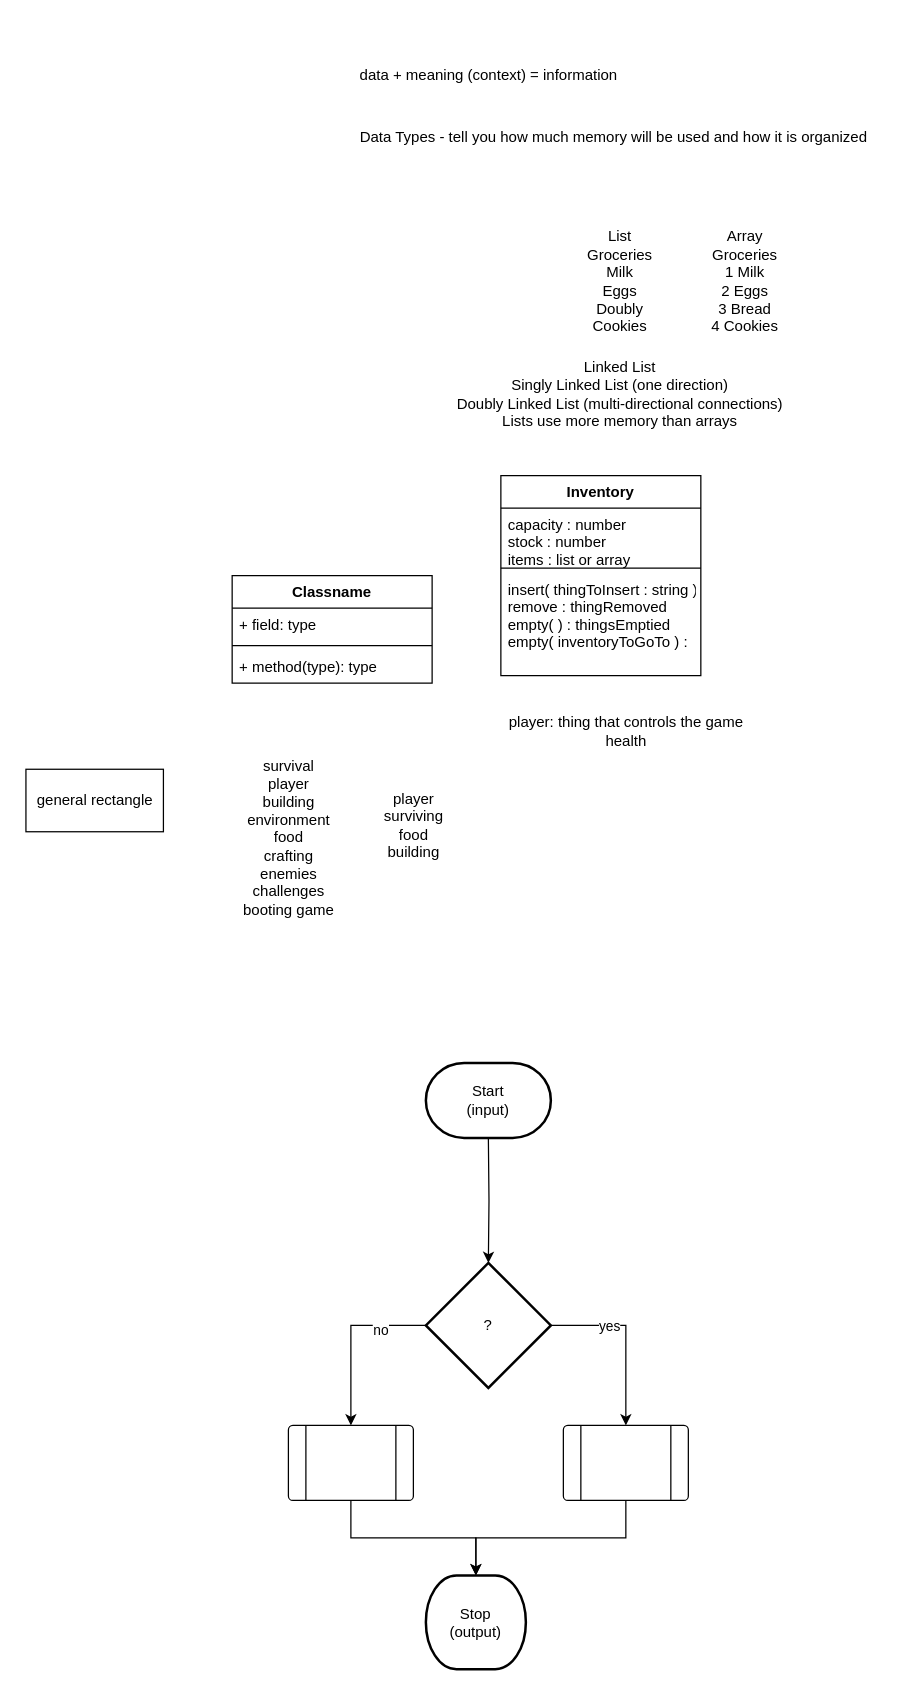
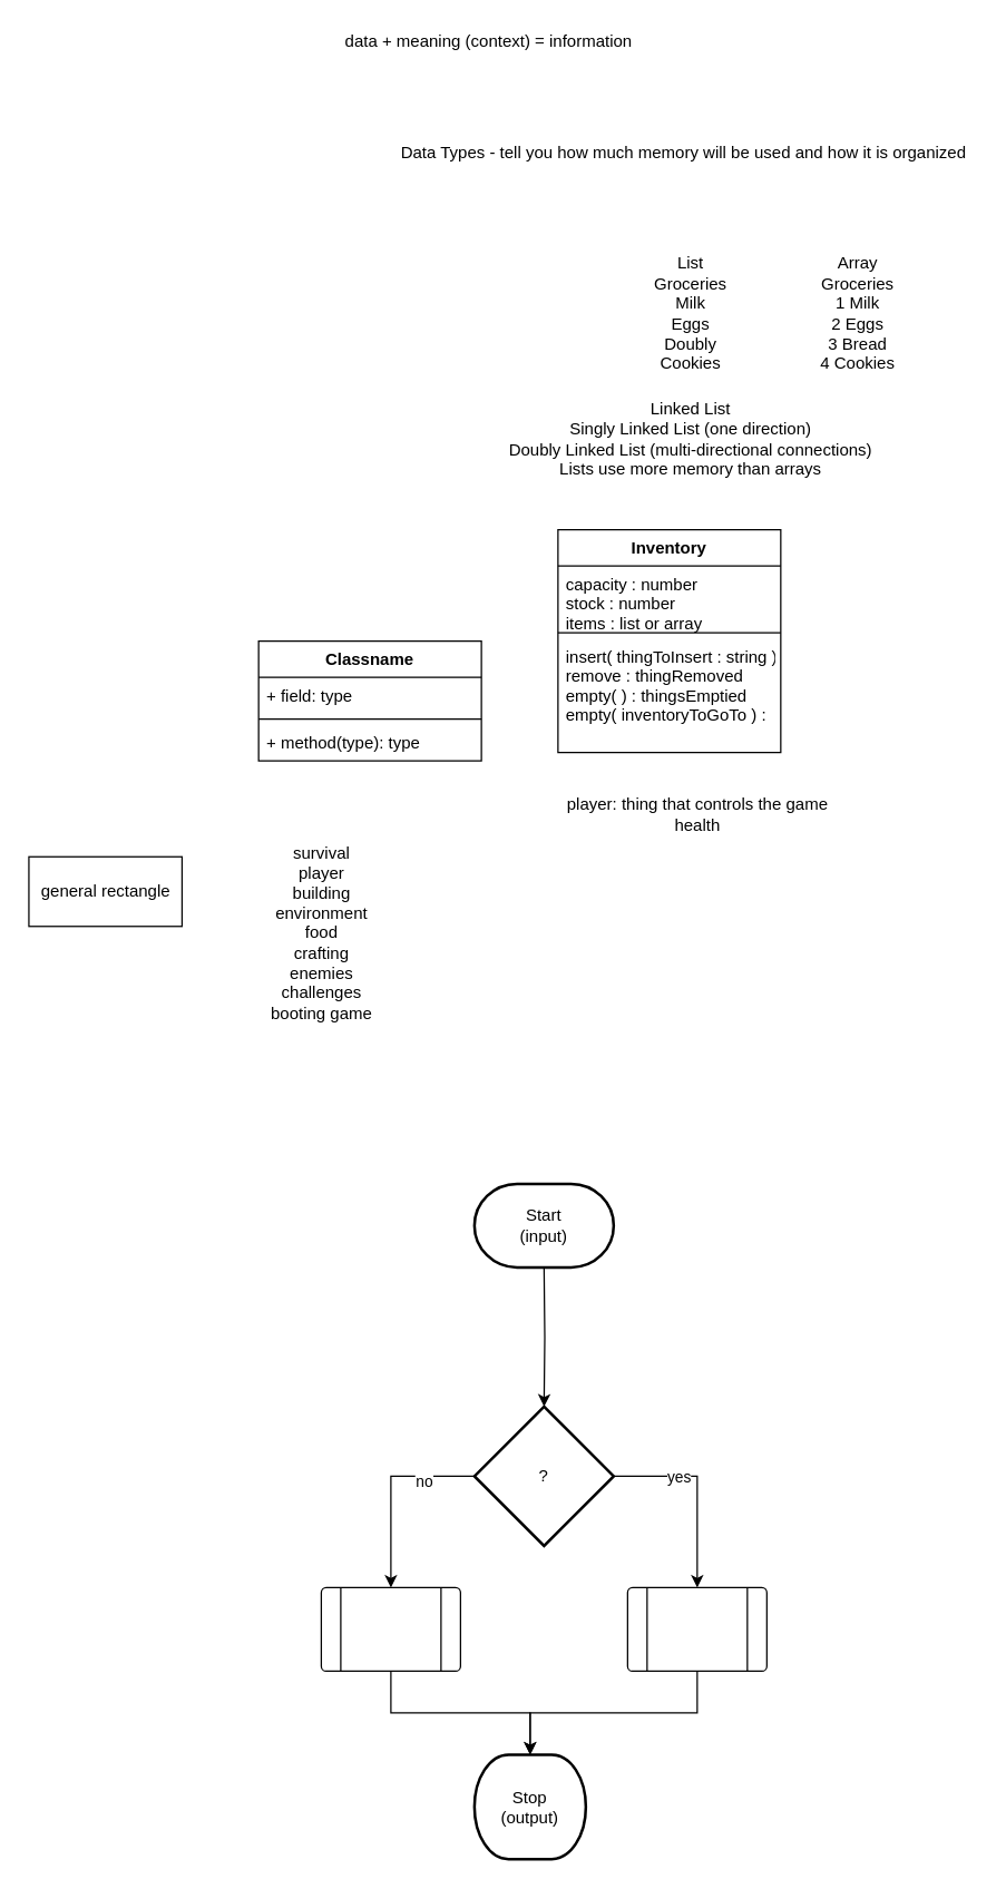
  <mxCell id="0" />
  <mxCell id="1" parent="0" />
  <mxCell id="2" value="general rectangle" style="html=1;" parent="1" vertex="1"><mxGeometry x="20" y="615" width="110" height="50" as="geometry" /></mxCell>
  <mxCell id="3" value="survival&lt;br&gt;player&lt;br&gt;building&lt;br&gt;environment&lt;br&gt;food&lt;br&gt;crafting&lt;br&gt;enemies&lt;br&gt;challenges&lt;br&gt;booting game" style="text;html=1;align=center;verticalAlign=middle;resizable=0;points=[];autosize=1;" vertex="1" parent="1"><mxGeometry x="185" y="605" width="90" height="130" as="geometry" /></mxCell>
  <mxCell id="4" value="Classname" style="swimlane;fontStyle=1;align=center;verticalAlign=top;childLayout=stackLayout;horizontal=1;startSize=26;horizontalStack=0;resizeParent=1;resizeParentMax=0;resizeLast=0;collapsible=1;marginBottom=0;" parent="1" vertex="1"><mxGeometry x="185" y="460" width="160" height="86" as="geometry" /></mxCell>
  <mxCell id="5" value="+ field: type" style="text;strokeColor=none;fillColor=none;align=left;verticalAlign=top;spacingLeft=4;spacingRight=4;overflow=hidden;rotatable=0;points=[[0,0.5],[1,0.5]];portConstraint=eastwest;" parent="4" vertex="1"><mxGeometry y="26" width="160" height="26" as="geometry" /></mxCell>
  <mxCell id="6" value="" style="line;strokeWidth=1;fillColor=none;align=left;verticalAlign=middle;spacingTop=-1;spacingLeft=3;spacingRight=3;rotatable=0;labelPosition=right;points=[];portConstraint=eastwest;" parent="4" vertex="1"><mxGeometry y="52" width="160" height="8" as="geometry" /></mxCell>
  <mxCell id="7" value="+ method(type): type" style="text;strokeColor=none;fillColor=none;align=left;verticalAlign=top;spacingLeft=4;spacingRight=4;overflow=hidden;rotatable=0;points=[[0,0.5],[1,0.5]];portConstraint=eastwest;" parent="4" vertex="1"><mxGeometry y="60" width="160" height="26" as="geometry" /></mxCell>
- <mxCell id="8" value="player&lt;br&gt;surviving&lt;br&gt;food&lt;br&gt;building" style="text;html=1;align=center;verticalAlign=middle;resizable=0;points=[];autosize=1;" vertex="1" parent="1"><mxGeometry x="300" y="630" width="60" height="60" as="geometry" /></mxCell>
  <mxCell id="9" value="player: thing that controls the game&lt;br&gt;health&lt;br&gt;" style="text;html=1;align=center;verticalAlign=middle;resizable=0;points=[];autosize=1;" vertex="1" parent="1"><mxGeometry x="400" y="570" width="200" height="30" as="geometry" /></mxCell>
  <mxCell id="10" value="Inventory" style="swimlane;fontStyle=1;align=center;verticalAlign=top;childLayout=stackLayout;horizontal=1;startSize=26;horizontalStack=0;resizeParent=1;resizeParentMax=0;resizeLast=0;collapsible=1;marginBottom=0;" vertex="1" parent="1"><mxGeometry x="400" y="380" width="160" height="160" as="geometry"><mxRectangle x="480" y="90" width="90" height="26" as="alternateBounds" /></mxGeometry></mxCell>
  <mxCell id="11" value="capacity : number&#10;stock : number&#10;items : list or array&#10;" style="text;strokeColor=none;fillColor=none;align=left;verticalAlign=top;spacingLeft=4;spacingRight=4;overflow=hidden;rotatable=0;points=[[0,0.5],[1,0.5]];portConstraint=eastwest;" vertex="1" parent="10"><mxGeometry y="26" width="160" height="44" as="geometry" /></mxCell>
  <mxCell id="12" value="" style="line;strokeWidth=1;fillColor=none;align=left;verticalAlign=middle;spacingTop=-1;spacingLeft=3;spacingRight=3;rotatable=0;labelPosition=right;points=[];portConstraint=eastwest;" vertex="1" parent="10"><mxGeometry y="70" width="160" height="8" as="geometry" /></mxCell>
  <mxCell id="13" value="insert( thingToInsert : string )&#10;remove : thingRemoved&#10;empty( ) : thingsEmptied&#10;empty( inventoryToGoTo ) : " style="text;strokeColor=none;fillColor=none;align=left;verticalAlign=top;spacingLeft=4;spacingRight=4;overflow=hidden;rotatable=0;points=[[0,0.5],[1,0.5]];portConstraint=eastwest;" vertex="1" parent="10"><mxGeometry y="78" width="160" height="82" as="geometry" /></mxCell>
  <mxCell id="14" style="edgeStyle=orthogonalEdgeStyle;rounded=0;orthogonalLoop=1;jettySize=auto;html=1;exitX=0.5;exitY=1;exitDx=0;exitDy=0;exitPerimeter=0;entryX=0.5;entryY=0;entryDx=0;entryDy=0;entryPerimeter=0;" edge="1" parent="1" target="19"><mxGeometry relative="1" as="geometry"><mxPoint x="390" y="910" as="sourcePoint" /><mxPoint x="390" y="990" as="targetPoint" /><Array as="points" /></mxGeometry></mxCell>
  <mxCell id="15" style="edgeStyle=orthogonalEdgeStyle;rounded=0;orthogonalLoop=1;jettySize=auto;html=1;exitX=0;exitY=0.5;exitDx=0;exitDy=0;exitPerimeter=0;entryX=0.5;entryY=0;entryDx=0;entryDy=0;" edge="1" parent="1" source="19" target="21"><mxGeometry relative="1" as="geometry" /></mxCell>
  <mxCell id="16" value="no" style="edgeLabel;html=1;align=center;verticalAlign=middle;resizable=0;points=[];" vertex="1" connectable="0" parent="15"><mxGeometry x="-0.471" y="3" relative="1" as="geometry"><mxPoint as="offset" /></mxGeometry></mxCell>
  <mxCell id="17" style="edgeStyle=orthogonalEdgeStyle;rounded=0;orthogonalLoop=1;jettySize=auto;html=1;exitX=1;exitY=0.5;exitDx=0;exitDy=0;exitPerimeter=0;entryX=0.5;entryY=0;entryDx=0;entryDy=0;" edge="1" parent="1" source="19" target="23"><mxGeometry relative="1" as="geometry" /></mxCell>
  <mxCell id="18" value="yes" style="edgeLabel;html=1;align=center;verticalAlign=middle;resizable=0;points=[];" vertex="1" connectable="0" parent="17"><mxGeometry x="-0.343" relative="1" as="geometry"><mxPoint as="offset" /></mxGeometry></mxCell>
  <mxCell id="19" value="?" style="strokeWidth=2;html=1;shape=mxgraph.flowchart.decision;whiteSpace=wrap;" vertex="1" parent="1"><mxGeometry x="340" y="1010" width="100" height="100" as="geometry" /></mxCell>
  <mxCell id="20" style="edgeStyle=orthogonalEdgeStyle;rounded=0;orthogonalLoop=1;jettySize=auto;html=1;exitX=0.5;exitY=1;exitDx=0;exitDy=0;entryX=0.5;entryY=0;entryDx=0;entryDy=0;entryPerimeter=0;" edge="1" parent="1" source="21" target="25"><mxGeometry relative="1" as="geometry" /></mxCell>
  <mxCell id="21" value="" style="verticalLabelPosition=bottom;verticalAlign=top;html=1;shape=process;whiteSpace=wrap;rounded=1;size=0.14;arcSize=6;" vertex="1" parent="1"><mxGeometry x="230" y="1140" width="100" height="60" as="geometry" /></mxCell>
  <mxCell id="22" style="edgeStyle=orthogonalEdgeStyle;rounded=0;orthogonalLoop=1;jettySize=auto;html=1;exitX=0.5;exitY=1;exitDx=0;exitDy=0;entryX=0.5;entryY=0;entryDx=0;entryDy=0;entryPerimeter=0;" edge="1" parent="1" source="23" target="25"><mxGeometry relative="1" as="geometry" /></mxCell>
  <mxCell id="23" value="" style="verticalLabelPosition=bottom;verticalAlign=top;html=1;shape=process;whiteSpace=wrap;rounded=1;size=0.14;arcSize=6;" vertex="1" parent="1"><mxGeometry x="450" y="1140" width="100" height="60" as="geometry" /></mxCell>
  <mxCell id="24" value="Start&lt;br&gt;(input)" style="strokeWidth=2;html=1;shape=mxgraph.flowchart.terminator;whiteSpace=wrap;" vertex="1" parent="1"><mxGeometry x="340" y="850" width="100" height="60" as="geometry" /></mxCell>
  <mxCell id="25" value="Stop&lt;br&gt;(output)" style="strokeWidth=2;html=1;shape=mxgraph.flowchart.terminator;whiteSpace=wrap;" vertex="1" parent="1"><mxGeometry x="340" y="1260" width="80" height="75" as="geometry" /></mxCell>
  <mxCell id="26" value="List&lt;br&gt;Groceries&lt;br&gt;Milk&lt;br&gt;Eggs&lt;br&gt;Doubly&lt;br&gt;Cookies" style="text;html=1;align=center;verticalAlign=middle;resizable=0;points=[];autosize=1;" vertex="1" parent="1"><mxGeometry x="460" y="180" width="70" height="90" as="geometry" /></mxCell>
- <mxCell id="27" value="Array&lt;br&gt;Groceries&lt;br&gt;1 Milk&lt;br&gt;2 Eggs&lt;br&gt;3 Bread&lt;br&gt;4 Cookies" style="text;html=1;align=center;verticalAlign=middle;resizable=0;points=[];autosize=1;" vertex="1" parent="1"><mxGeometry x="560" y="180" width="70" height="90" as="geometry" /></mxCell>
+ <mxCell id="27" value="Array&lt;br&gt;Groceries&lt;br&gt;1 Milk&lt;br&gt;2 Eggs&lt;br&gt;3 Bread&lt;br&gt;4 Cookies" style="text;html=1;align=center;verticalAlign=middle;resizable=0;points=[];autosize=1;" vertex="1" parent="1"><mxGeometry x="580" y="180" width="70" height="90" as="geometry" /></mxCell>
  <mxCell id="28" value="Linked List&lt;br&gt;Singly Linked List (one direction)&lt;br&gt;Doubly Linked List (multi-directional connections)&lt;br&gt;Lists use more memory than arrays" style="text;html=1;align=center;verticalAlign=middle;resizable=0;points=[];autosize=1;" vertex="1" parent="1"><mxGeometry x="355" y="285" width="280" height="60" as="geometry" /></mxCell>
  <mxCell id="29" value="Data Types - tell you how much memory will be used and how it is organized" style="text;html=1;align=center;verticalAlign=middle;resizable=0;points=[];autosize=1;" vertex="1" parent="1"><mxGeometry x="280" y="100" width="420" height="20" as="geometry" /></mxCell>
- <mxCell id="30" value="data + meaning (context) = information" style="text;html=1;align=center;verticalAlign=middle;resizable=0;points=[];autosize=1;" vertex="1" parent="1"><mxGeometry x="280" y="50" width="220" height="20" as="geometry" /></mxCell>
+ <mxCell id="30" value="data + meaning (context) = information" style="text;html=1;align=center;verticalAlign=middle;resizable=0;points=[];autosize=1;" vertex="1" parent="1"><mxGeometry x="240" y="20" width="220" height="20" as="geometry" /></mxCell>
